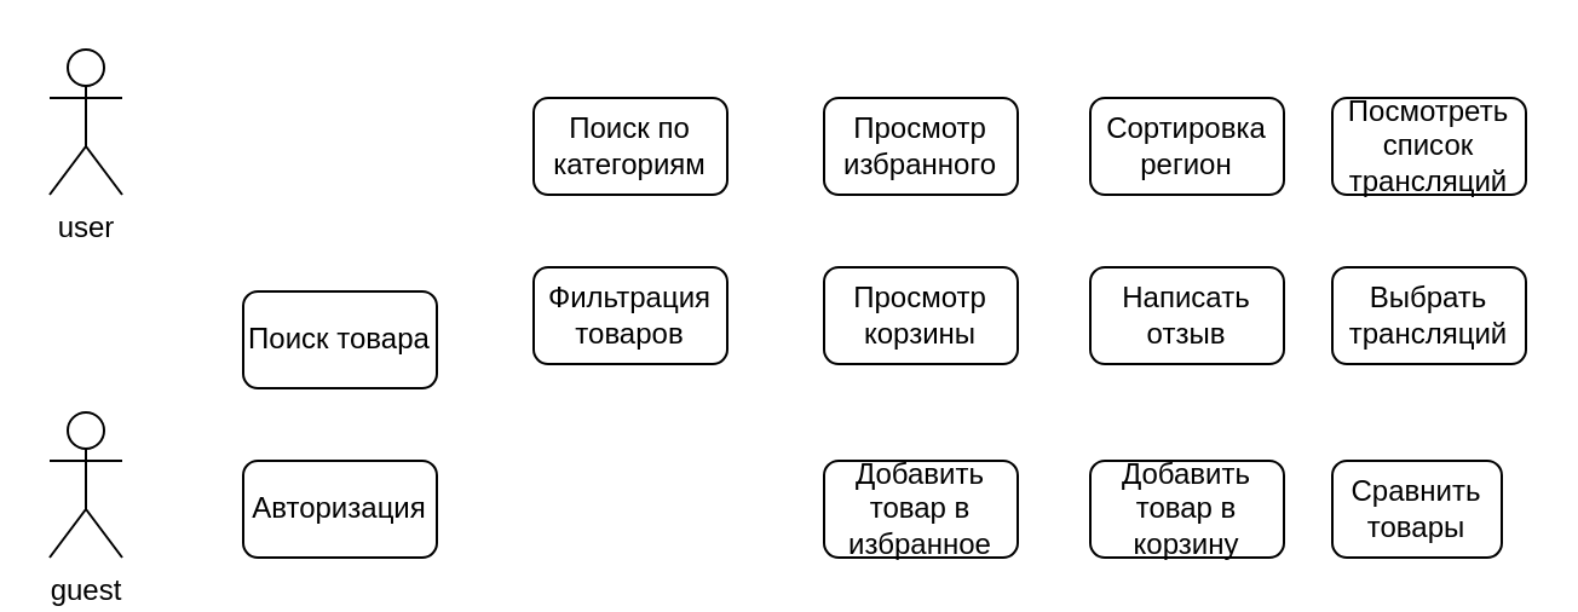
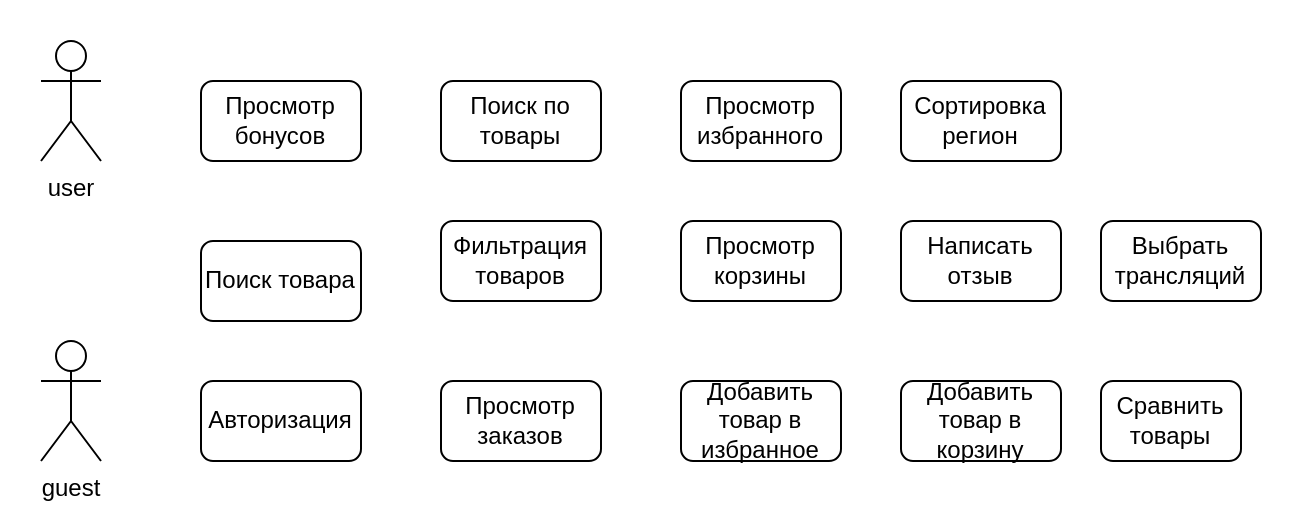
  <mxCell id="0" />
  <mxCell id="1" parent="0" />
  <mxCell id="2" value="user&lt;br&gt;" style="shape=umlActor;verticalLabelPosition=bottom;verticalAlign=top;html=1;outlineConnect=0;" vertex="1" parent="1"><mxGeometry x="20" y="20" width="30" height="60" as="geometry" /></mxCell>
  <mxCell id="3" value="guest&lt;br&gt;" style="shape=umlActor;verticalLabelPosition=bottom;verticalAlign=top;html=1;outlineConnect=0;" vertex="1" parent="1"><mxGeometry x="20" y="170" width="30" height="60" as="geometry" /></mxCell>
  <mxCell id="4" value="Авторизация&lt;br&gt;" style="rounded=1;whiteSpace=wrap;html=1;" vertex="1" parent="1"><mxGeometry x="100" y="190" width="80" height="40" as="geometry" /></mxCell>
  <mxCell id="5" value="Поиск товара&lt;br&gt;" style="rounded=1;whiteSpace=wrap;html=1;" vertex="1" parent="1"><mxGeometry x="100" y="120" width="80" height="40" as="geometry" /></mxCell>
+ <mxCell id="6" value="Просмотр бонусов" style="rounded=1;whiteSpace=wrap;html=1;" vertex="1" parent="1"><mxGeometry x="100" y="40" width="80" height="40" as="geometry" /></mxCell>
+ <mxCell id="7" value="Просмотр заказов&lt;br&gt;" style="rounded=1;whiteSpace=wrap;html=1;" vertex="1" parent="1"><mxGeometry x="220" y="190" width="80" height="40" as="geometry" /></mxCell>
  <mxCell id="8" value="Просмотр избранного" style="rounded=1;whiteSpace=wrap;html=1;" vertex="1" parent="1"><mxGeometry x="340" y="40" width="80" height="40" as="geometry" /></mxCell>
  <mxCell id="9" value="Просмотр корзины&lt;br&gt;" style="rounded=1;whiteSpace=wrap;html=1;" vertex="1" parent="1"><mxGeometry x="340" y="110" width="80" height="40" as="geometry" /></mxCell>
  <mxCell id="10" value="Добавить товар в корзину" style="rounded=1;whiteSpace=wrap;html=1;" vertex="1" parent="1"><mxGeometry x="450" y="190" width="80" height="40" as="geometry" /></mxCell>
- <mxCell id="11" value="Поиск по категориям" style="rounded=1;whiteSpace=wrap;html=1;" vertex="1" parent="1"><mxGeometry x="220" y="40" width="80" height="40" as="geometry" /></mxCell>
+ <mxCell id="11" value="Поиск по товары" style="rounded=1;whiteSpace=wrap;html=1;" vertex="1" parent="1"><mxGeometry x="220" y="40" width="80" height="40" as="geometry" /></mxCell>
  <mxCell id="12" value="Фильтрация товаров" style="rounded=1;whiteSpace=wrap;html=1;" vertex="1" parent="1"><mxGeometry x="220" y="110" width="80" height="40" as="geometry" /></mxCell>
  <mxCell id="13" value="Сортировка регион" style="rounded=1;whiteSpace=wrap;html=1;" vertex="1" parent="1"><mxGeometry x="450" y="40" width="80" height="40" as="geometry" /></mxCell>
  <mxCell id="14" value="Добавить товар в избранное" style="rounded=1;whiteSpace=wrap;html=1;" vertex="1" parent="1"><mxGeometry x="340" y="190" width="80" height="40" as="geometry" /></mxCell>
  <mxCell id="15" value="Написать отзыв&lt;br&gt;" style="rounded=1;whiteSpace=wrap;html=1;" vertex="1" parent="1"><mxGeometry x="450" y="110" width="80" height="40" as="geometry" /></mxCell>
  <mxCell id="16" value="Сравнить товары&lt;br&gt;" style="rounded=1;whiteSpace=wrap;html=1;" vertex="1" parent="1"><mxGeometry x="550" y="190" width="70" height="40" as="geometry" /></mxCell>
  <mxCell id="17" value="Выбрать трансляций" style="rounded=1;whiteSpace=wrap;html=1;" vertex="1" parent="1"><mxGeometry x="550" y="110" width="80" height="40" as="geometry" /></mxCell>
- <mxCell id="18" value="Посмотреть список трансляций" style="rounded=1;whiteSpace=wrap;html=1;" vertex="1" parent="1"><mxGeometry x="550" y="40" width="80" height="40" as="geometry" /></mxCell>
